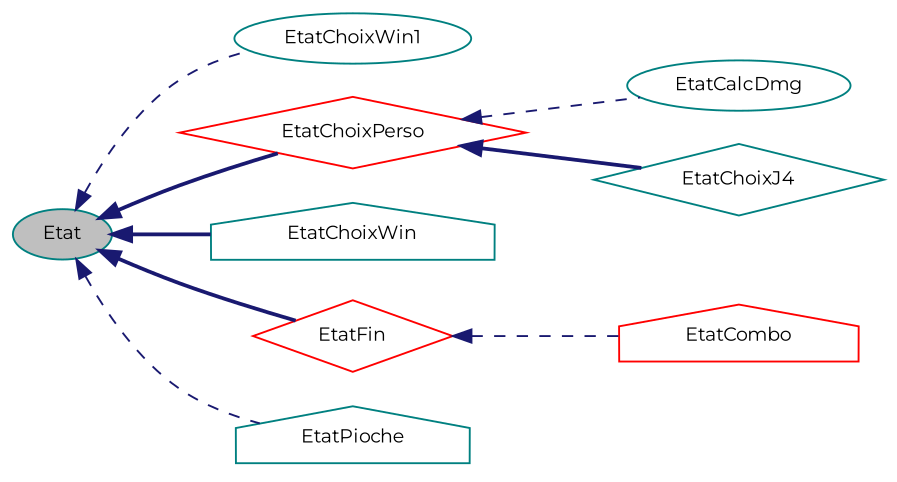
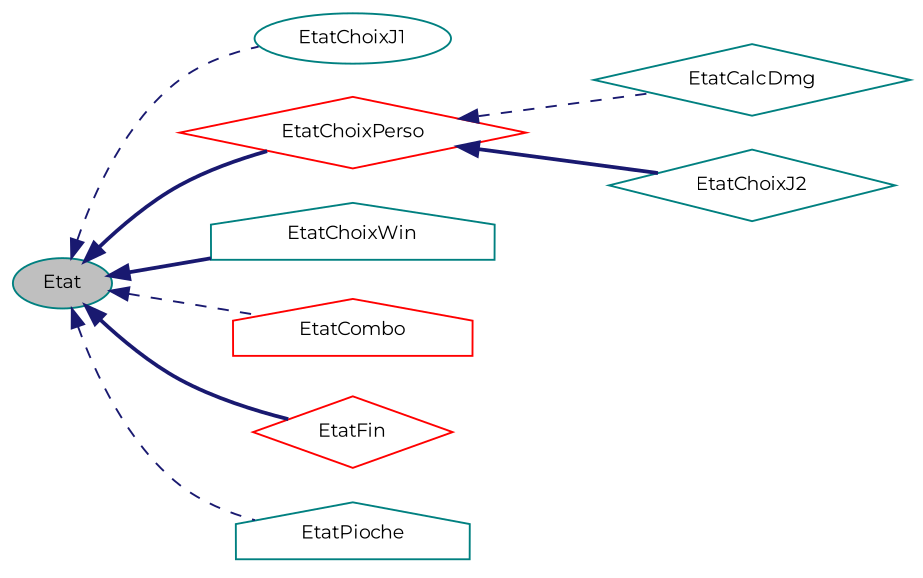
  digraph {
    fontname=Montserrat
    rankdir=LR
    node [color=teal fillcolor=white fontname=Montserrat fontsize=10 shape=ellipse style=filled]
    edge [color=midnightblue dir=back fontname=Montserrat fontsize=10 labelfontname=Helvetica labelfontsize=10 style=dashed]
    n1 [fillcolor=grey75 fontcolor=black height=0.2 label=Etat width=0.4]
-   n2 [height=0.2 label=EtatChoixWin1 width=0.4]
+   n2 [height=0.2 label=EtatChoixJ1 width=0.4]
    n3 [color=red height=0.2 label=EtatChoixPerso shape=diamond width=0.4]
    n4 [height=0.2 label=EtatChoixWin shape=house width=0.4]
    n5 [color=red height=0.2 label=EtatCombo shape=house width=0.4]
    n6 [color=red height=0.2 label=EtatFin shape=diamond width=0.4]
    n7 [height=0.2 label=EtatPioche shape=house width=0.4]
-   n8 [height=0.2 label=EtatCalcDmg width=0.4]
-   n9 [height=0.2 label=EtatChoixJ4 shape=diamond width=0.4]
+   n8 [height=0.2 label=EtatCalcDmg shape=diamond width=0.4]
+   n9 [height=0.2 label=EtatChoixJ2 shape=diamond width=0.4]
    n1 -> n2
    n1 -> n3 [style=bold]
    n1 -> n4 [style=bold]
-   n6 -> n5
+   n1 -> n5
    n1 -> n6 [style=bold]
    n1 -> n7
    n3 -> n8
    n3 -> n9 [style=bold]
  }
